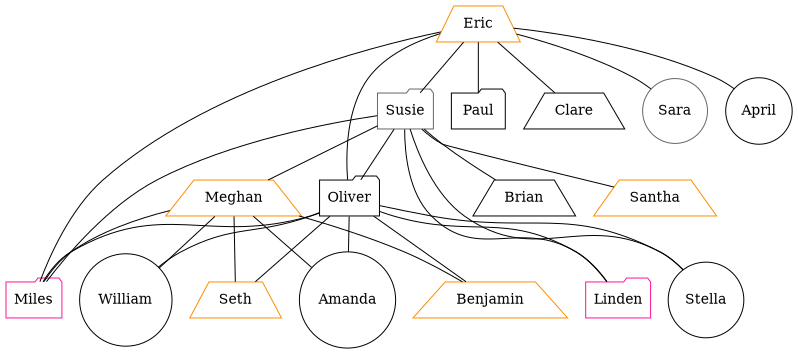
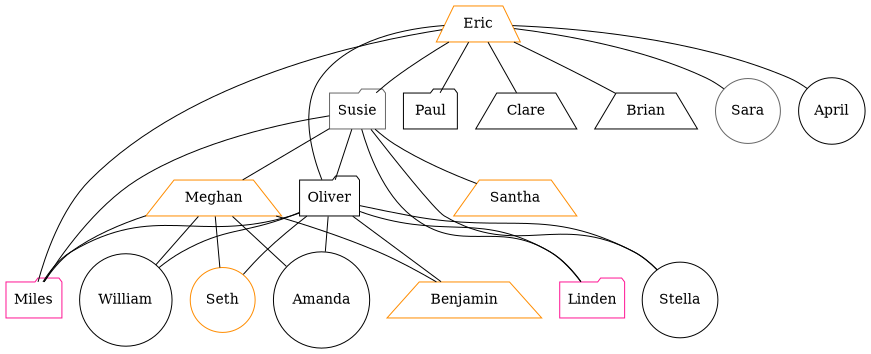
  graph {
    splines=true
    node [color=black shape=trapezium]
    Meghan [color=darkorange]
    Oliver [shape=folder]
    Miles [color=deeppink shape=folder]
    William [shape=circle]
-   Seth [color=darkorange]
+   Seth [color=darkorange shape=circle]
    Amanda [shape=circle]
    Benjamin [color=darkorange]
    Linden [color=deeppink shape=folder]
    Stella [shape=circle]
    Susie [color=gray40 shape=folder]
    Paul [shape=folder]
    Clare
    Brian
    Sara [color=gray40 shape=circle]
    April [shape=circle]
    Santha [color=darkorange]
    Eric [color=darkorange]
    subgraph sub_1 {
      Meghan
      Oliver
      Miles
    }
    subgraph sub_2 {
      William
      Seth
      Amanda
      Benjamin
    }
    subgraph sub_3 {
      Meghan
      Miles
    }
    subgraph sub_4 {
      Linden
      Stella
    }
    subgraph sub_5 {
      Miles
    }
    subgraph sub_6 {
      William
      Seth
      Amanda
      Benjamin
    }
    subgraph sub_7 {
      Susie
      Paul
      Clare
      Brian
      Sara
      April
    }
    subgraph sub_8 {
      Linden
      Stella
      Santha
    }
    subgraph sub_9 {
      Meghan
      Oliver
      Miles
    }
    Meghan -- Miles
    Meghan -- William
    Meghan -- Seth
    Meghan -- Amanda
    Meghan -- Benjamin
    Oliver -- Miles
    Oliver -- William
    Oliver -- Seth
    Oliver -- Amanda
    Oliver -- Benjamin
    Oliver -- Linden
    Oliver -- Stella
    Susie -- Meghan
    Susie -- Oliver
    Susie -- Miles
    Susie -- Linden
    Susie -- Stella
    Susie -- Santha
    Eric -- Oliver
    Eric -- Miles
    Eric -- Susie
    Eric -- Paul
    Eric -- Clare
-   Susie -- Brian
+   Eric -- Brian
    Eric -- Sara
    Eric -- April
  }
